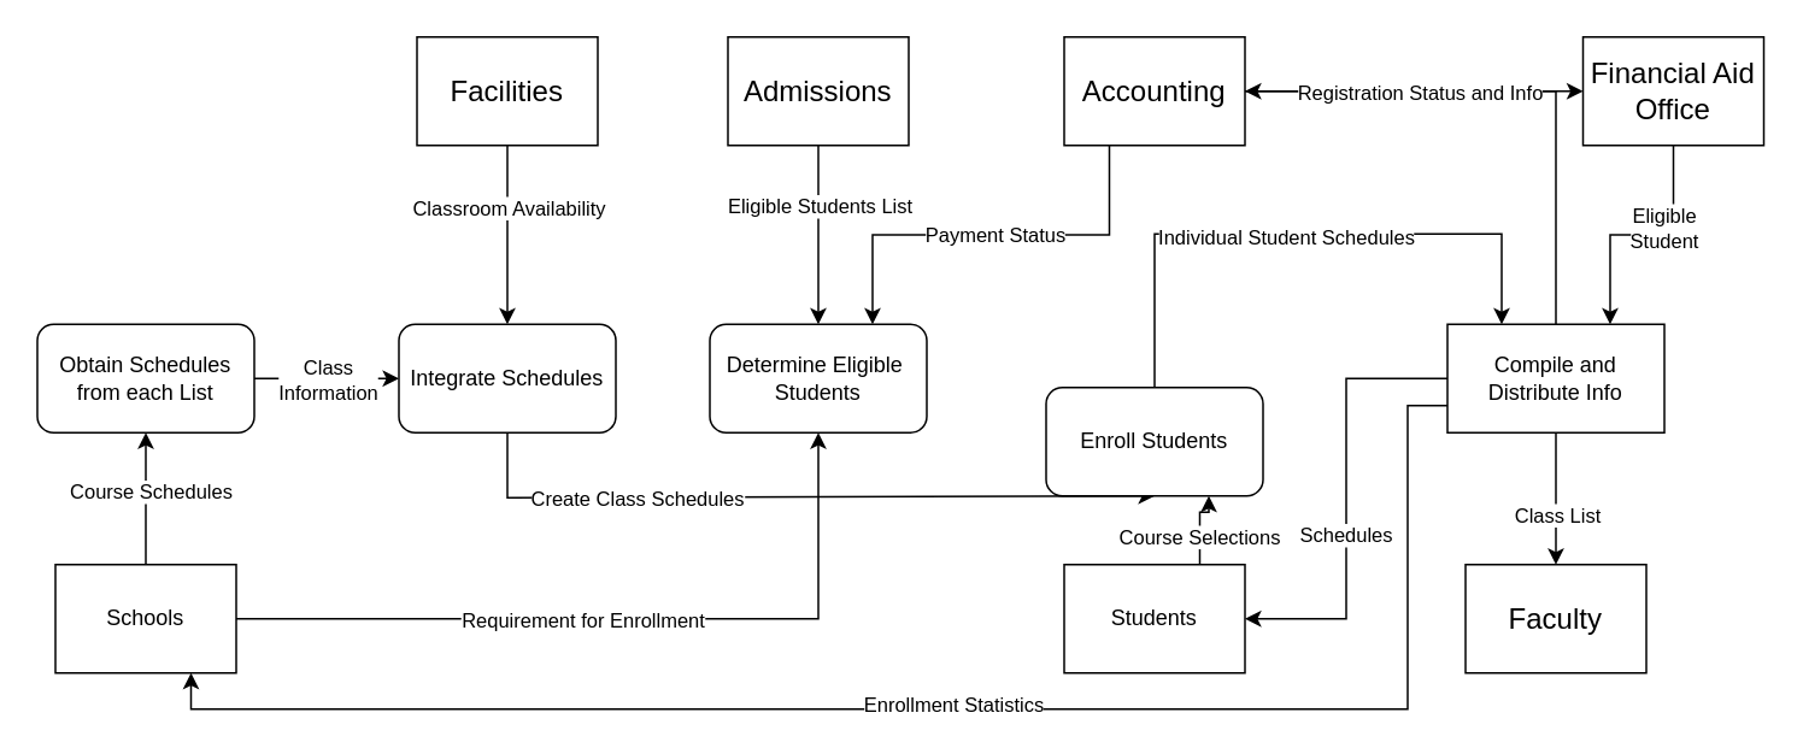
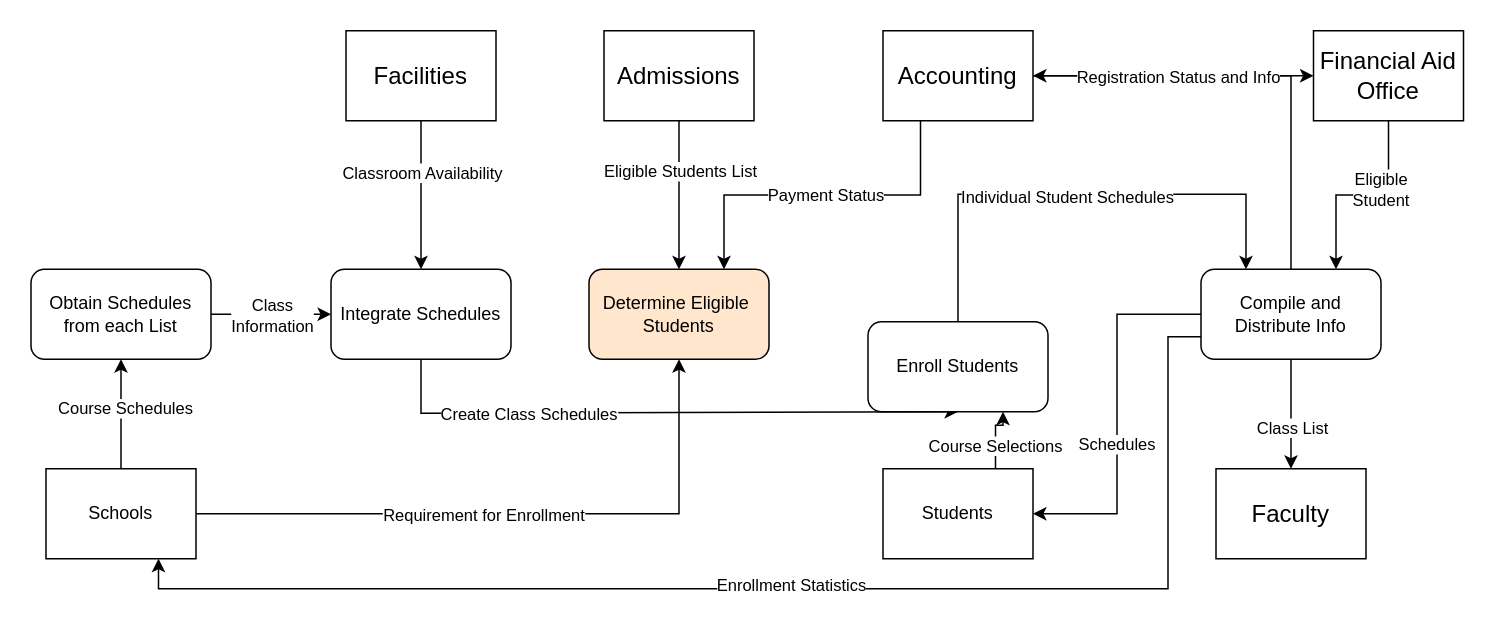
  <mxCell id="0" />
  <mxCell id="1" parent="0" />
  <mxCell id="2" value="" style="edgeStyle=orthogonalEdgeStyle;rounded=0;orthogonalLoop=1;jettySize=auto;html=1;" edge="1" parent="1" source="5" target="14"><mxGeometry relative="1" as="geometry" /></mxCell>
  <mxCell id="3" style="edgeStyle=orthogonalEdgeStyle;rounded=0;orthogonalLoop=1;jettySize=auto;html=1;exitX=0.25;exitY=1;exitDx=0;exitDy=0;entryX=0.75;entryY=0;entryDx=0;entryDy=0;" edge="1" parent="1" source="5" target="30"><mxGeometry relative="1" as="geometry" /></mxCell>
  <mxCell id="4" value="Payment Status" style="edgeLabel;html=1;align=center;verticalAlign=middle;resizable=0;points=[];" vertex="1" connectable="0" parent="3"><mxGeometry x="0.167" y="-1" relative="1" as="geometry"><mxPoint x="21" y="1" as="offset" /></mxGeometry></mxCell>
  <mxCell id="5" value="Accounting" style="rounded=0;whiteSpace=wrap;html=1;fontSize=16;" parent="1" vertex="1"><mxGeometry x="588" y="20" width="100" height="60" as="geometry" /></mxCell>
  <mxCell id="6" value="" style="edgeStyle=orthogonalEdgeStyle;rounded=0;orthogonalLoop=1;jettySize=auto;html=1;" edge="1" parent="1" source="8" target="29"><mxGeometry relative="1" as="geometry" /></mxCell>
  <mxCell id="7" value="Classroom Availability" style="edgeLabel;html=1;align=center;verticalAlign=middle;resizable=0;points=[];" vertex="1" connectable="0" parent="6"><mxGeometry x="-0.32" relative="1" as="geometry"><mxPoint as="offset" /></mxGeometry></mxCell>
  <mxCell id="8" value="Facilities" style="rounded=0;whiteSpace=wrap;html=1;fontSize=16;" parent="1" vertex="1"><mxGeometry x="230" y="20" width="100" height="60" as="geometry" /></mxCell>
  <mxCell id="9" value="" style="edgeStyle=orthogonalEdgeStyle;rounded=0;orthogonalLoop=1;jettySize=auto;html=1;" edge="1" parent="1" source="11" target="30"><mxGeometry relative="1" as="geometry" /></mxCell>
  <mxCell id="10" value="Eligible Students List" style="edgeLabel;html=1;align=center;verticalAlign=middle;resizable=0;points=[];" vertex="1" connectable="0" parent="9"><mxGeometry x="-0.337" relative="1" as="geometry"><mxPoint as="offset" /></mxGeometry></mxCell>
  <mxCell id="11" value="Admissions" style="rounded=0;whiteSpace=wrap;html=1;fontSize=16;" parent="1" vertex="1"><mxGeometry x="402" y="20" width="100" height="60" as="geometry" /></mxCell>
  <mxCell id="12" style="edgeStyle=orthogonalEdgeStyle;rounded=0;orthogonalLoop=1;jettySize=auto;html=1;exitX=0.5;exitY=1;exitDx=0;exitDy=0;entryX=0.75;entryY=0;entryDx=0;entryDy=0;" parent="1" source="14" target="42" edge="1"><mxGeometry relative="1" as="geometry" /></mxCell>
  <mxCell id="13" value="Eligible&lt;br&gt;Student" style="edgeLabel;html=1;align=center;verticalAlign=middle;resizable=0;points=[];" vertex="1" connectable="0" parent="12"><mxGeometry x="-0.172" y="-4" relative="1" as="geometry"><mxPoint as="offset" /></mxGeometry></mxCell>
  <mxCell id="14" value="Financial Aid Office" style="rounded=0;whiteSpace=wrap;html=1;fontSize=16;" parent="1" vertex="1"><mxGeometry x="875" y="20" width="100" height="60" as="geometry" /></mxCell>
  <mxCell id="15" value="Faculty" style="rounded=0;whiteSpace=wrap;html=1;fontSize=16;" parent="1" vertex="1"><mxGeometry x="810" y="312" width="100" height="60" as="geometry" /></mxCell>
  <mxCell id="16" style="edgeStyle=orthogonalEdgeStyle;rounded=0;orthogonalLoop=1;jettySize=auto;html=1;exitX=1;exitY=0.5;exitDx=0;exitDy=0;entryX=0.5;entryY=1;entryDx=0;entryDy=0;" parent="1" source="20" target="30" edge="1"><mxGeometry relative="1" as="geometry" /></mxCell>
  <mxCell id="17" value="Requirement for Enrollment" style="edgeLabel;html=1;align=center;verticalAlign=middle;resizable=0;points=[];" vertex="1" connectable="0" parent="16"><mxGeometry x="-0.621" y="-1" relative="1" as="geometry"><mxPoint x="110" y="-1" as="offset" /></mxGeometry></mxCell>
  <mxCell id="18" value="" style="edgeStyle=orthogonalEdgeStyle;rounded=0;orthogonalLoop=1;jettySize=auto;html=1;" edge="1" parent="1" source="20" target="26"><mxGeometry relative="1" as="geometry" /></mxCell>
  <mxCell id="19" value="Course Schedules" style="edgeLabel;html=1;align=center;verticalAlign=middle;resizable=0;points=[];" vertex="1" connectable="0" parent="18"><mxGeometry x="0.276" y="2" relative="1" as="geometry"><mxPoint x="4" y="6" as="offset" /></mxGeometry></mxCell>
  <mxCell id="20" value="Schools" style="rounded=0;whiteSpace=wrap;html=1;" parent="1" vertex="1"><mxGeometry x="30" y="312" width="100" height="60" as="geometry" /></mxCell>
  <mxCell id="21" style="edgeStyle=orthogonalEdgeStyle;rounded=0;orthogonalLoop=1;jettySize=auto;html=1;exitX=0.75;exitY=0;exitDx=0;exitDy=0;entryX=0.75;entryY=1;entryDx=0;entryDy=0;" edge="1" parent="1" source="23" target="33"><mxGeometry relative="1" as="geometry"><Array as="points"><mxPoint x="663" y="283" /><mxPoint x="668" y="283" /></Array></mxGeometry></mxCell>
  <mxCell id="22" value="Course Selections" style="edgeLabel;html=1;align=center;verticalAlign=middle;resizable=0;points=[];" vertex="1" connectable="0" parent="21"><mxGeometry x="-0.429" relative="1" as="geometry"><mxPoint x="-1" y="-4" as="offset" /></mxGeometry></mxCell>
  <mxCell id="23" value="Students" style="rounded=0;whiteSpace=wrap;html=1;" parent="1" vertex="1"><mxGeometry x="588" y="312" width="100" height="60" as="geometry" /></mxCell>
  <mxCell id="24" value="" style="edgeStyle=orthogonalEdgeStyle;rounded=0;orthogonalLoop=1;jettySize=auto;html=1;" edge="1" parent="1" source="26" target="29"><mxGeometry relative="1" as="geometry" /></mxCell>
  <mxCell id="25" value="Class&lt;br&gt;Information" style="edgeLabel;html=1;align=center;verticalAlign=middle;resizable=0;points=[];" vertex="1" connectable="0" parent="24"><mxGeometry x="-0.254" y="-1" relative="1" as="geometry"><mxPoint x="10" y="-1" as="offset" /></mxGeometry></mxCell>
  <mxCell id="26" value="Obtain Schedules from each List" style="rounded=1;whiteSpace=wrap;html=1;" parent="1" vertex="1"><mxGeometry x="20" y="179" width="120" height="60" as="geometry" /></mxCell>
  <mxCell id="27" style="edgeStyle=orthogonalEdgeStyle;rounded=0;orthogonalLoop=1;jettySize=auto;html=1;exitX=0.5;exitY=1;exitDx=0;exitDy=0;entryX=0.5;entryY=1;entryDx=0;entryDy=0;" parent="1" source="29" target="33" edge="1"><mxGeometry relative="1" as="geometry"><Array as="points"><mxPoint x="280" y="275" /><mxPoint x="638" y="275" /></Array></mxGeometry></mxCell>
  <mxCell id="28" value="Create Class Schedules" style="edgeLabel;html=1;align=center;verticalAlign=middle;resizable=0;points=[];" vertex="1" connectable="0" parent="27"><mxGeometry x="-0.458" y="-1" relative="1" as="geometry"><mxPoint as="offset" /></mxGeometry></mxCell>
  <mxCell id="29" value="Integrate Schedules" style="rounded=1;whiteSpace=wrap;html=1;" parent="1" vertex="1"><mxGeometry x="220" y="179" width="120" height="60" as="geometry" /></mxCell>
- <mxCell id="30" value="Determine Eligible&amp;nbsp;&lt;br&gt;Students" style="rounded=1;whiteSpace=wrap;html=1;" parent="1" vertex="1"><mxGeometry x="392" y="179" width="120" height="60" as="geometry" /></mxCell>
+ <mxCell id="30" value="Determine Eligible&amp;nbsp;&lt;br&gt;Students" style="rounded=1;whiteSpace=wrap;html=1;fillColor=#ffe6cc;" parent="1" vertex="1"><mxGeometry x="392" y="179" width="120" height="60" as="geometry" /></mxCell>
  <mxCell id="31" style="edgeStyle=orthogonalEdgeStyle;rounded=0;orthogonalLoop=1;jettySize=auto;html=1;exitX=0.5;exitY=0;exitDx=0;exitDy=0;entryX=0.25;entryY=0;entryDx=0;entryDy=0;" parent="1" source="33" target="42" edge="1"><mxGeometry relative="1" as="geometry"><Array as="points"><mxPoint x="638" y="129" /><mxPoint x="830" y="129" /></Array></mxGeometry></mxCell>
  <mxCell id="32" value="Individual Student Schedules" style="edgeLabel;html=1;align=center;verticalAlign=middle;resizable=0;points=[];" vertex="1" connectable="0" parent="31"><mxGeometry x="-0.28" relative="1" as="geometry"><mxPoint x="39" y="1" as="offset" /></mxGeometry></mxCell>
  <mxCell id="33" value="Enroll Students" style="rounded=1;whiteSpace=wrap;html=1;" parent="1" vertex="1"><mxGeometry x="578" y="214" width="120" height="60" as="geometry" /></mxCell>
  <mxCell id="34" style="edgeStyle=orthogonalEdgeStyle;rounded=0;orthogonalLoop=1;jettySize=auto;html=1;exitX=0.5;exitY=0;exitDx=0;exitDy=0;entryX=1;entryY=0.5;entryDx=0;entryDy=0;" parent="1" source="42" target="5" edge="1"><mxGeometry relative="1" as="geometry" /></mxCell>
  <mxCell id="35" value="Registration Status and Info" style="edgeLabel;html=1;align=center;verticalAlign=middle;resizable=0;points=[];" vertex="1" connectable="0" parent="34"><mxGeometry x="0.575" y="3" relative="1" as="geometry"><mxPoint x="32" y="-3" as="offset" /></mxGeometry></mxCell>
  <mxCell id="36" style="edgeStyle=orthogonalEdgeStyle;rounded=0;orthogonalLoop=1;jettySize=auto;html=1;exitX=0.5;exitY=1;exitDx=0;exitDy=0;entryX=0.5;entryY=0;entryDx=0;entryDy=0;" parent="1" source="42" target="15" edge="1"><mxGeometry relative="1" as="geometry" /></mxCell>
  <mxCell id="37" value="Class List" style="edgeLabel;html=1;align=center;verticalAlign=middle;resizable=0;points=[];" vertex="1" connectable="0" parent="36"><mxGeometry x="0.233" relative="1" as="geometry"><mxPoint as="offset" /></mxGeometry></mxCell>
  <mxCell id="38" style="edgeStyle=orthogonalEdgeStyle;rounded=0;orthogonalLoop=1;jettySize=auto;html=1;exitX=0;exitY=0.5;exitDx=0;exitDy=0;entryX=1;entryY=0.5;entryDx=0;entryDy=0;" parent="1" source="42" target="23" edge="1"><mxGeometry relative="1" as="geometry" /></mxCell>
  <mxCell id="39" value="Schedules" style="edgeLabel;html=1;align=center;verticalAlign=middle;resizable=0;points=[];" vertex="1" connectable="0" parent="38"><mxGeometry x="0.157" y="-1" relative="1" as="geometry"><mxPoint as="offset" /></mxGeometry></mxCell>
  <mxCell id="40" style="edgeStyle=orthogonalEdgeStyle;rounded=0;orthogonalLoop=1;jettySize=auto;html=1;exitX=0;exitY=0.75;exitDx=0;exitDy=0;entryX=0.75;entryY=1;entryDx=0;entryDy=0;" parent="1" source="42" target="20" edge="1"><mxGeometry relative="1" as="geometry"><Array as="points"><mxPoint x="778" y="224" /><mxPoint x="778" y="392" /><mxPoint x="105" y="392" /></Array></mxGeometry></mxCell>
  <mxCell id="41" value="Enrollment Statistics" style="edgeLabel;html=1;align=center;verticalAlign=middle;resizable=0;points=[];" vertex="1" connectable="0" parent="40"><mxGeometry x="0.001" y="-3" relative="1" as="geometry"><mxPoint as="offset" /></mxGeometry></mxCell>
- <mxCell id="42" value="Compile and Distribute Info" style="whiteSpace=wrap;html=1;rounded=0;" parent="1" vertex="1"><mxGeometry x="800" y="179" width="120" height="60" as="geometry" /></mxCell>
+ <mxCell id="42" value="Compile and Distribute Info" style="rounded=1;whiteSpace=wrap;html=1;" parent="1" vertex="1"><mxGeometry x="800" y="179" width="120" height="60" as="geometry" /></mxCell>
